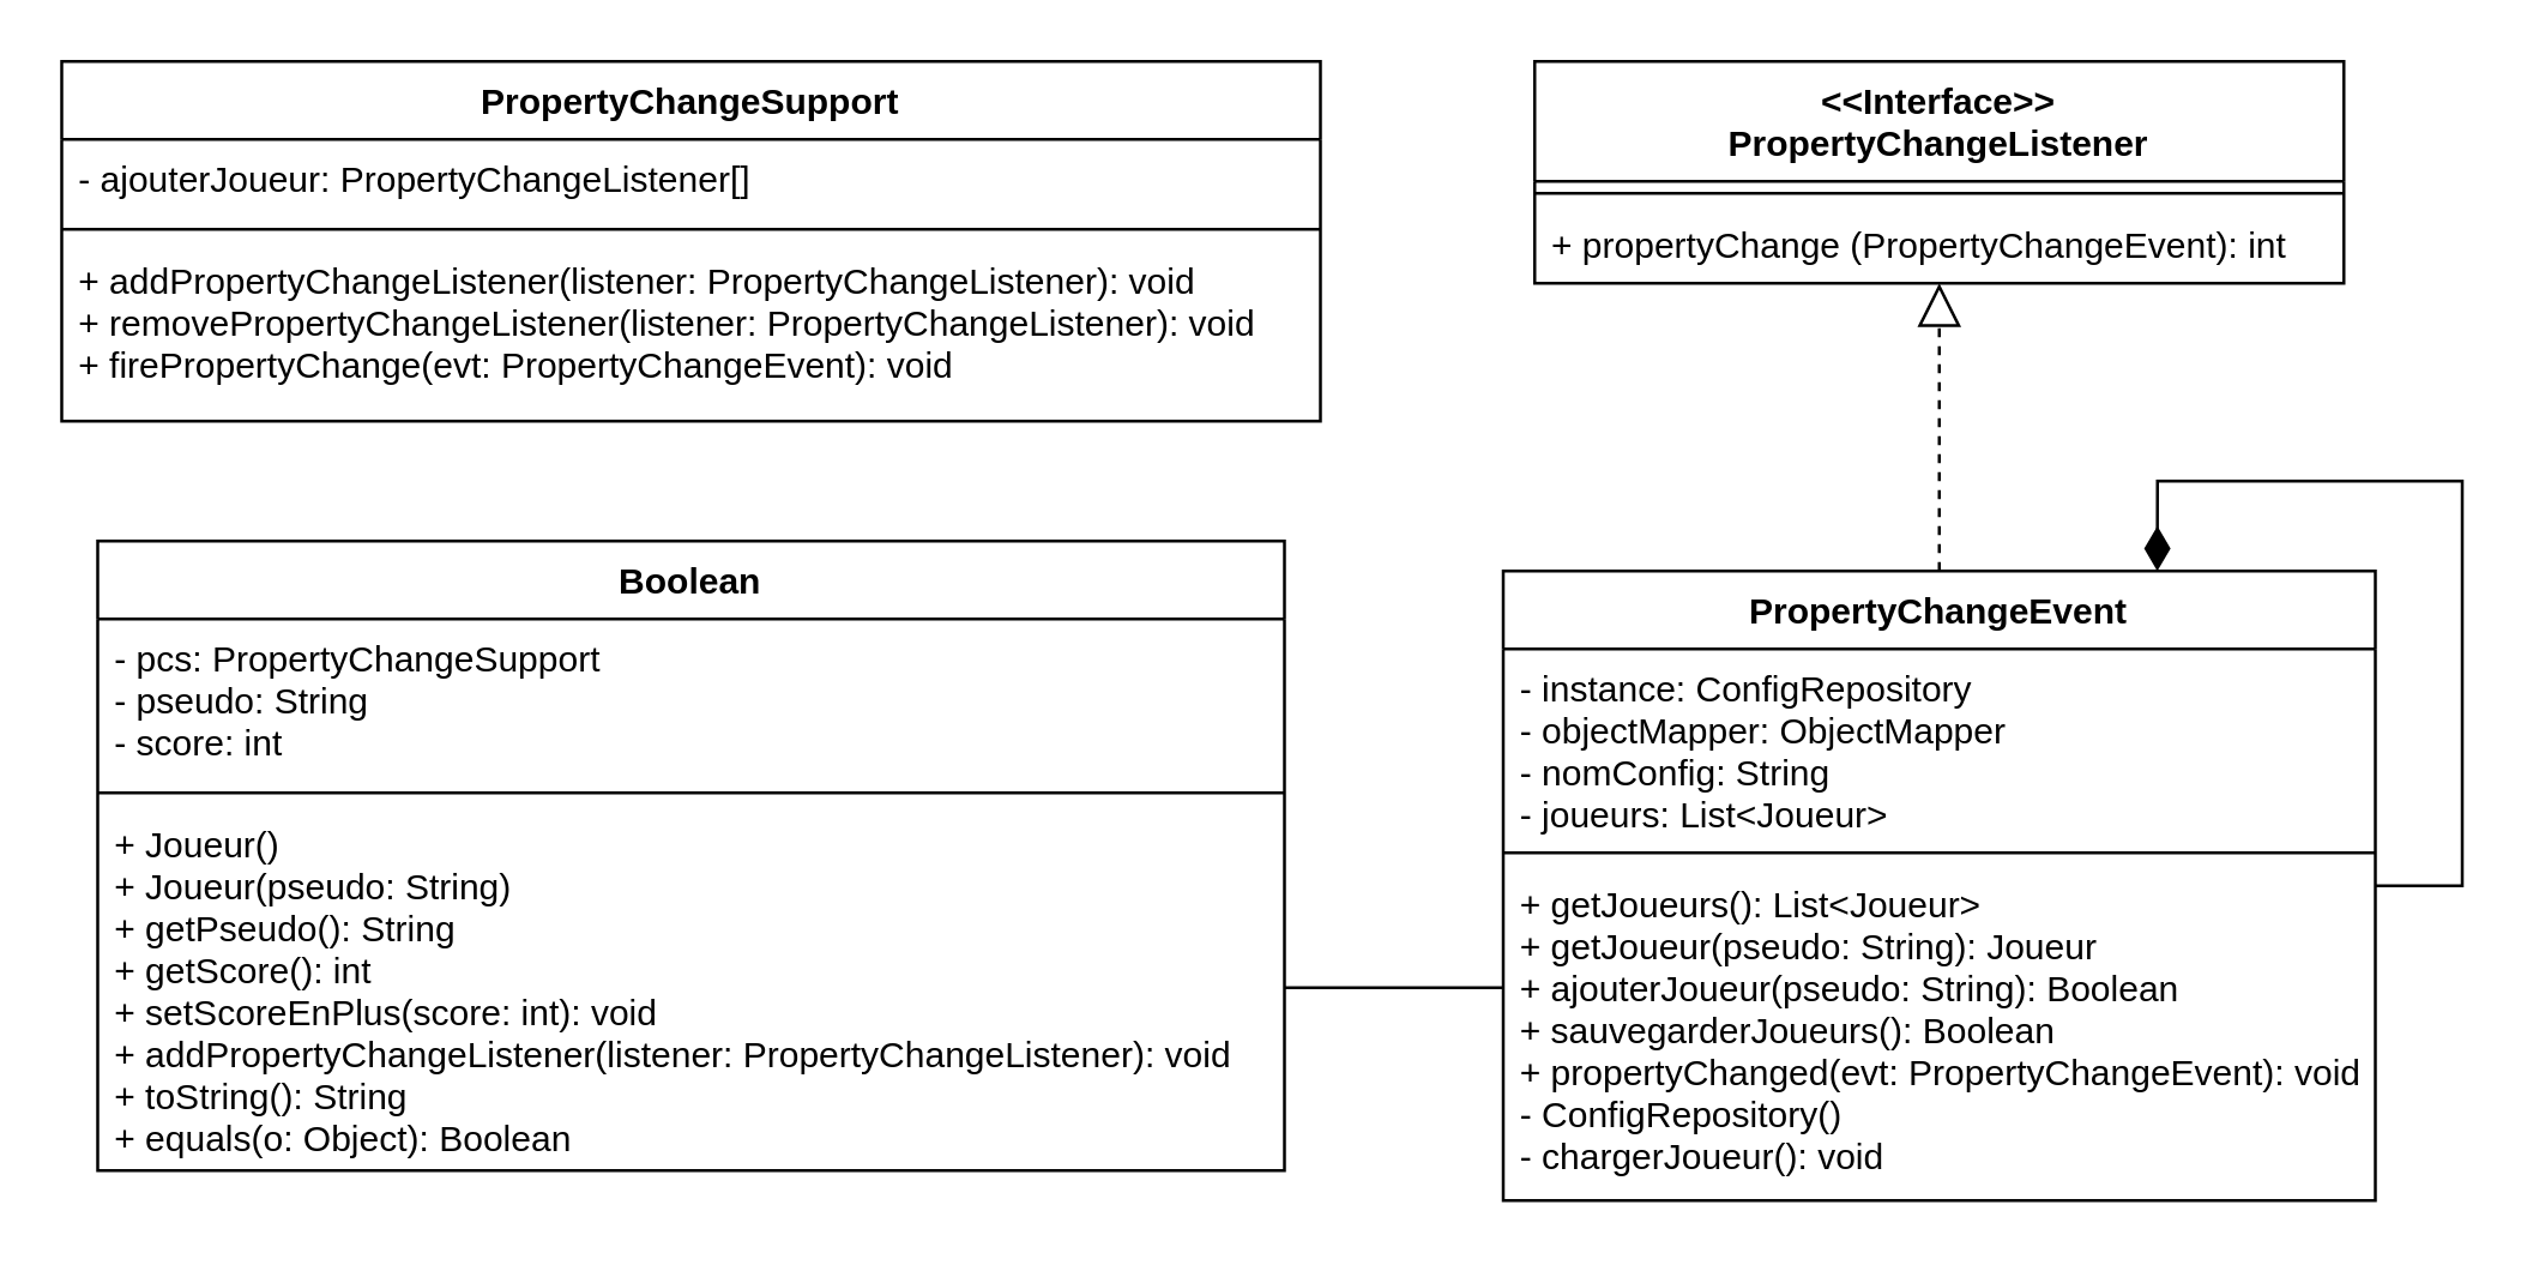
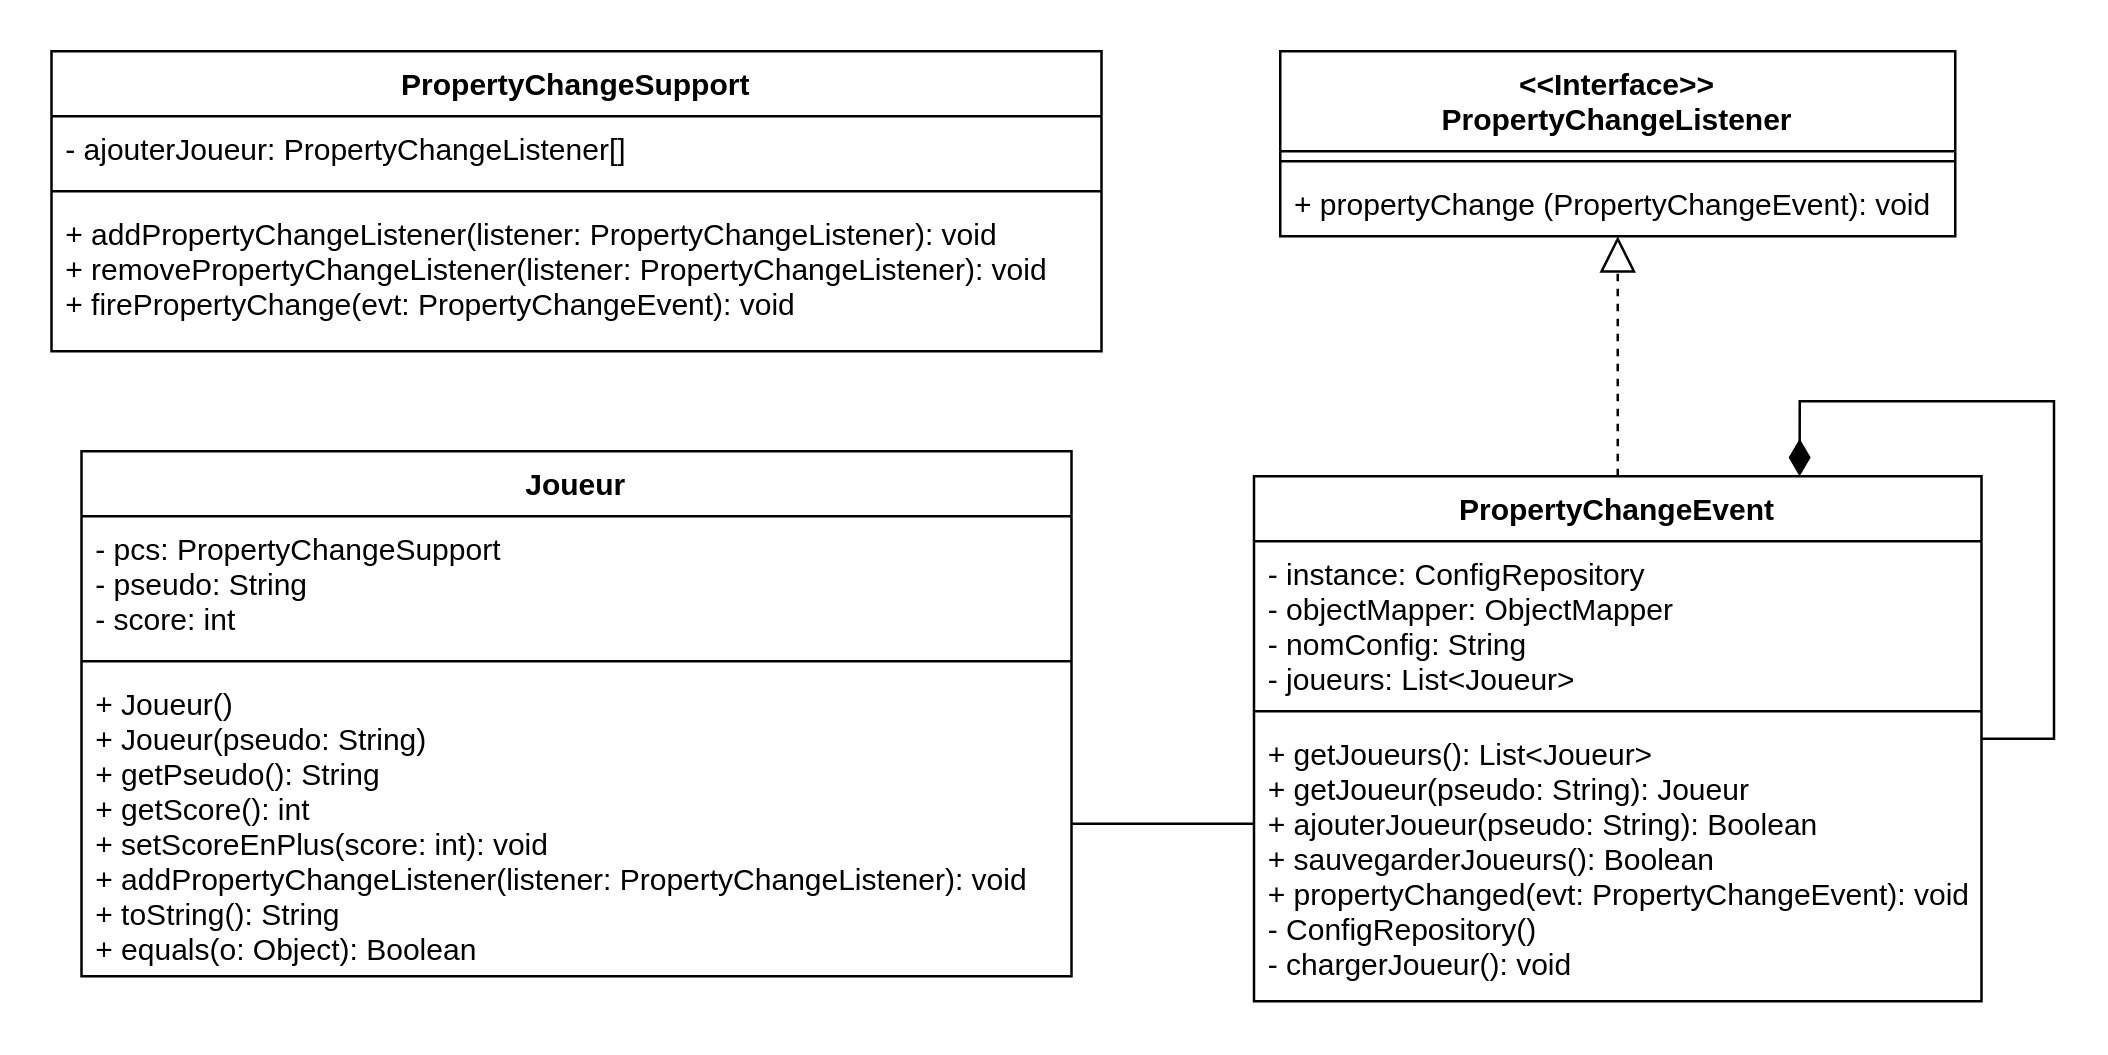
  <mxCell id="0" />
  <mxCell id="1" parent="0" />
  <mxCell id="2" value="&lt;&lt;Interface&gt;&gt;&#10;PropertyChangeListener &#10;" style="swimlane;fontStyle=1;align=center;verticalAlign=top;childLayout=stackLayout;horizontal=1;startSize=40;horizontalStack=0;resizeParent=1;resizeParentMax=0;resizeLast=0;collapsible=1;marginBottom=0;" vertex="1" parent="1"><mxGeometry x="511.5" y="20" width="270" height="74" as="geometry" /></mxCell>
  <mxCell id="3" value="" style="line;strokeWidth=1;fillColor=none;align=left;verticalAlign=middle;spacingTop=-1;spacingLeft=3;spacingRight=3;rotatable=0;labelPosition=right;points=[];portConstraint=eastwest;" vertex="1" parent="2"><mxGeometry y="40" width="270" height="8" as="geometry" /></mxCell>
- <mxCell id="4" value="+ propertyChange (PropertyChangeEvent): int " style="text;strokeColor=none;fillColor=none;align=left;verticalAlign=top;spacingLeft=4;spacingRight=4;overflow=hidden;rotatable=0;points=[[0,0.5],[1,0.5]];portConstraint=eastwest;" vertex="1" parent="2"><mxGeometry y="48" width="270" height="26" as="geometry" /></mxCell>
+ <mxCell id="4" value="+ propertyChange (PropertyChangeEvent): void " style="text;strokeColor=none;fillColor=none;align=left;verticalAlign=top;spacingLeft=4;spacingRight=4;overflow=hidden;rotatable=0;points=[[0,0.5],[1,0.5]];portConstraint=eastwest;" vertex="1" parent="2"><mxGeometry y="48" width="270" height="26" as="geometry" /></mxCell>
  <mxCell id="5" style="edgeStyle=orthogonalEdgeStyle;rounded=0;orthogonalLoop=1;jettySize=auto;html=1;entryX=0.5;entryY=1;entryDx=0;entryDy=0;endArrow=block;endFill=0;dashed=1;endSize=12;" edge="1" parent="1" source="7" target="2"><mxGeometry relative="1" as="geometry" /></mxCell>
  <mxCell id="6" style="edgeStyle=orthogonalEdgeStyle;rounded=0;orthogonalLoop=1;jettySize=auto;html=1;entryX=1;entryY=0.5;entryDx=0;entryDy=0;endArrow=none;endFill=0;endSize=12;" edge="1" parent="1" source="7" target="14"><mxGeometry relative="1" as="geometry"><Array as="points"><mxPoint x="481" y="329" /><mxPoint x="481" y="329" /></Array></mxGeometry></mxCell>
  <mxCell id="7" value="PropertyChangeEvent" style="swimlane;fontStyle=1;align=center;verticalAlign=top;childLayout=stackLayout;horizontal=1;startSize=26;horizontalStack=0;resizeParent=1;resizeParentMax=0;resizeLast=0;collapsible=1;marginBottom=0;" vertex="1" parent="1"><mxGeometry x="501" y="190" width="291" height="210" as="geometry" /></mxCell>
  <mxCell id="8" value="- instance: ConfigRepository&#10;- objectMapper: ObjectMapper&#10;- nomConfig: String&#10;- joueurs: List&lt;Joueur&gt;" style="text;strokeColor=none;fillColor=none;align=left;verticalAlign=top;spacingLeft=4;spacingRight=4;overflow=hidden;rotatable=0;points=[[0,0.5],[1,0.5]];portConstraint=eastwest;" vertex="1" parent="7"><mxGeometry y="26" width="291" height="64" as="geometry" /></mxCell>
  <mxCell id="9" value="" style="line;strokeWidth=1;fillColor=none;align=left;verticalAlign=middle;spacingTop=-1;spacingLeft=3;spacingRight=3;rotatable=0;labelPosition=right;points=[];portConstraint=eastwest;" vertex="1" parent="7"><mxGeometry y="90" width="291" height="8" as="geometry" /></mxCell>
  <mxCell id="10" value="+ getJoueurs(): List&lt;Joueur&gt;&#10;+ getJoueur(pseudo: String): Joueur&#10;+ ajouterJoueur(pseudo: String): Boolean&#10;+ sauvegarderJoueurs(): Boolean&#10;+ propertyChanged(evt: PropertyChangeEvent): void&#10;- ConfigRepository()&#10;- chargerJoueur(): void" style="text;strokeColor=none;fillColor=none;align=left;verticalAlign=top;spacingLeft=4;spacingRight=4;overflow=hidden;rotatable=0;points=[[0,0.5],[1,0.5]];portConstraint=eastwest;" vertex="1" parent="7"><mxGeometry y="98" width="291" height="112" as="geometry" /></mxCell>
- <mxCell id="11" value="Boolean" style="swimlane;fontStyle=1;align=center;verticalAlign=top;childLayout=stackLayout;horizontal=1;startSize=26;horizontalStack=0;resizeParent=1;resizeParentMax=0;resizeLast=0;collapsible=1;marginBottom=0;" vertex="1" parent="1"><mxGeometry x="32" y="180" width="396" height="210" as="geometry" /></mxCell>
+ <mxCell id="11" value="Joueur" style="swimlane;fontStyle=1;align=center;verticalAlign=top;childLayout=stackLayout;horizontal=1;startSize=26;horizontalStack=0;resizeParent=1;resizeParentMax=0;resizeLast=0;collapsible=1;marginBottom=0;" vertex="1" parent="1"><mxGeometry x="32" y="180" width="396" height="210" as="geometry" /></mxCell>
  <mxCell id="12" value="- pcs: PropertyChangeSupport&#10;- pseudo: String&#10;- score: int" style="text;strokeColor=none;fillColor=none;align=left;verticalAlign=top;spacingLeft=4;spacingRight=4;overflow=hidden;rotatable=0;points=[[0,0.5],[1,0.5]];portConstraint=eastwest;" vertex="1" parent="11"><mxGeometry y="26" width="396" height="54" as="geometry" /></mxCell>
  <mxCell id="13" value="" style="line;strokeWidth=1;fillColor=none;align=left;verticalAlign=middle;spacingTop=-1;spacingLeft=3;spacingRight=3;rotatable=0;labelPosition=right;points=[];portConstraint=eastwest;" vertex="1" parent="11"><mxGeometry y="80" width="396" height="8" as="geometry" /></mxCell>
  <mxCell id="14" value="+ Joueur()&#10;+ Joueur(pseudo: String)&#10;+ getPseudo(): String&#10;+ getScore(): int&#10;+ setScoreEnPlus(score: int): void&#10;+ addPropertyChangeListener(listener: PropertyChangeListener): void&#10;+ toString(): String&#10;+ equals(o: Object): Boolean" style="text;strokeColor=none;fillColor=none;align=left;verticalAlign=top;spacingLeft=4;spacingRight=4;overflow=hidden;rotatable=0;points=[[0,0.5],[1,0.5]];portConstraint=eastwest;" vertex="1" parent="11"><mxGeometry y="88" width="396" height="122" as="geometry" /></mxCell>
  <mxCell id="15" value="PropertyChangeSupport" style="swimlane;fontStyle=1;align=center;verticalAlign=top;childLayout=stackLayout;horizontal=1;startSize=26;horizontalStack=0;resizeParent=1;resizeParentMax=0;resizeLast=0;collapsible=1;marginBottom=0;" vertex="1" parent="1"><mxGeometry x="20" y="20" width="420" height="120" as="geometry" /></mxCell>
  <mxCell id="16" value="- ajouterJoueur: PropertyChangeListener[]" style="text;strokeColor=none;fillColor=none;align=left;verticalAlign=top;spacingLeft=4;spacingRight=4;overflow=hidden;rotatable=0;points=[[0,0.5],[1,0.5]];portConstraint=eastwest;" vertex="1" parent="15"><mxGeometry y="26" width="420" height="26" as="geometry" /></mxCell>
  <mxCell id="17" value="" style="line;strokeWidth=1;fillColor=none;align=left;verticalAlign=middle;spacingTop=-1;spacingLeft=3;spacingRight=3;rotatable=0;labelPosition=right;points=[];portConstraint=eastwest;" vertex="1" parent="15"><mxGeometry y="52" width="420" height="8" as="geometry" /></mxCell>
  <mxCell id="18" value="+ addPropertyChangeListener(listener: PropertyChangeListener): void&#10;+ removePropertyChangeListener(listener: PropertyChangeListener): void&#10;+ firePropertyChange(evt: PropertyChangeEvent): void" style="text;strokeColor=none;fillColor=none;align=left;verticalAlign=top;spacingLeft=4;spacingRight=4;overflow=hidden;rotatable=0;points=[[0,0.5],[1,0.5]];portConstraint=eastwest;" vertex="1" parent="15"><mxGeometry y="60" width="420" height="60" as="geometry" /></mxCell>
  <mxCell id="19" style="edgeStyle=orthogonalEdgeStyle;rounded=0;orthogonalLoop=1;jettySize=auto;html=1;entryX=0.75;entryY=0;entryDx=0;entryDy=0;endArrow=diamondThin;endFill=1;endSize=12;" edge="1" parent="1" source="7" target="7"><mxGeometry relative="1" as="geometry"><Array as="points"><mxPoint x="821" y="295" /><mxPoint x="821" y="160" /><mxPoint x="719" y="160" /></Array></mxGeometry></mxCell>
